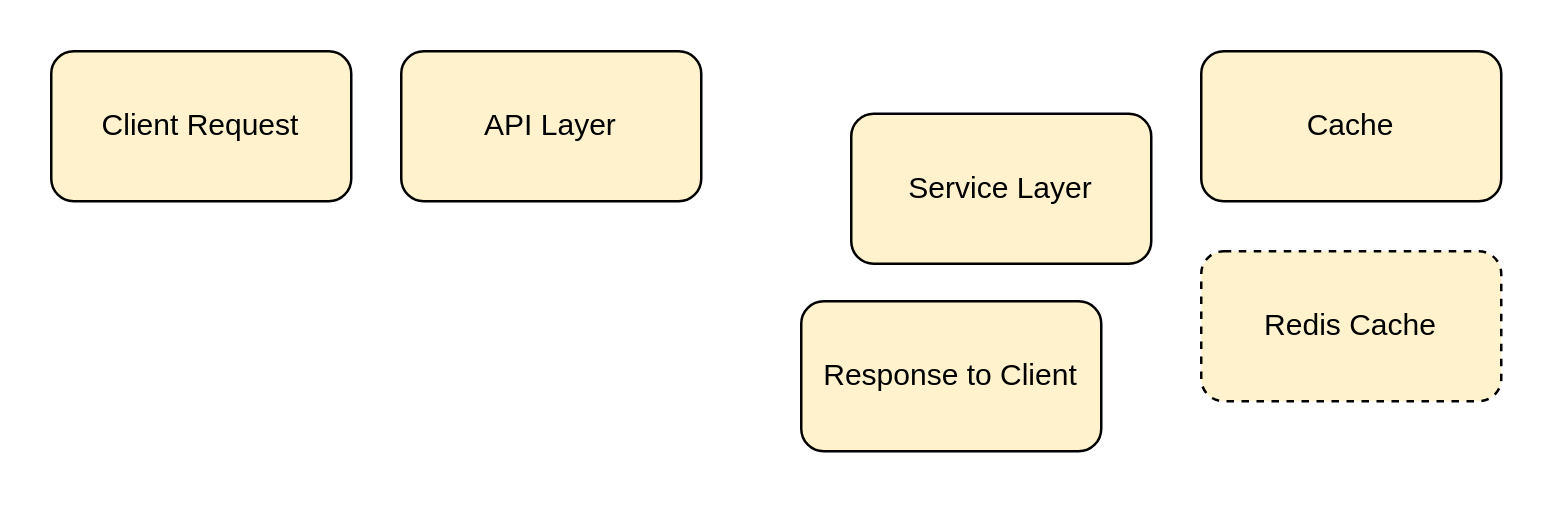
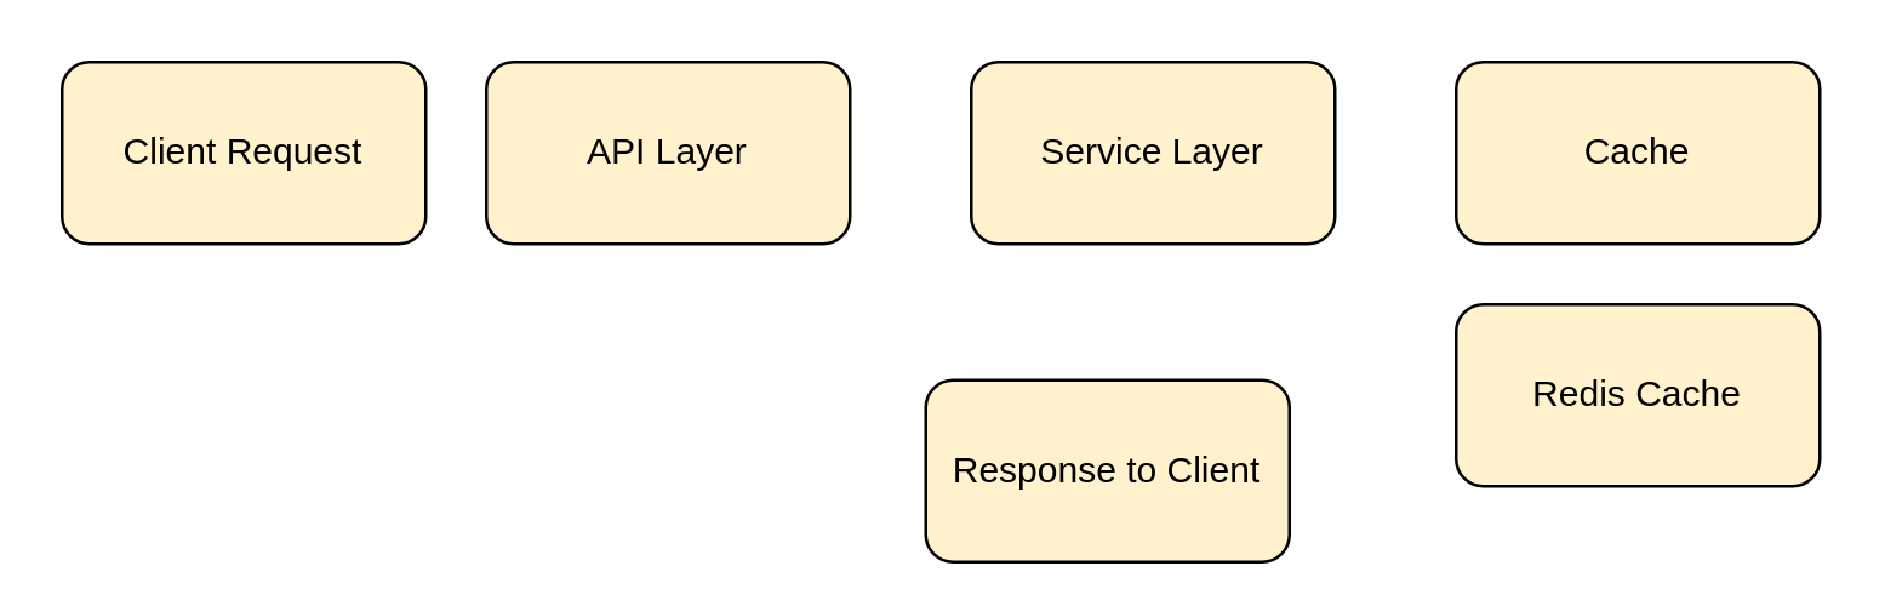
  <mxCell id="0" />
  <mxCell id="1" parent="0" />
  <mxCell id="2" value="Client Request" style="rounded=1;whiteSpace=wrap;html=1;strokeWidth=1;fillColor=#FFF2CC;gradientColor=none;strokeColor=#000000;shadow=0;labelBackgroundColor=none;" parent="1" vertex="1"><mxGeometry x="20" y="20" width="120" height="60" as="geometry" /></mxCell>
  <mxCell id="3" value="API Layer" style="rounded=1;whiteSpace=wrap;html=1;strokeWidth=1;fillColor=#FFF2CC;gradientColor=none;strokeColor=#000000;shadow=0;labelBackgroundColor=none;" parent="1" vertex="1"><mxGeometry x="160" y="20" width="120" height="60" as="geometry" /></mxCell>
- <mxCell id="4" value="Service Layer" style="rounded=1;whiteSpace=wrap;html=1;strokeWidth=1;fillColor=#FFF2CC;gradientColor=none;strokeColor=#000000;shadow=0;labelBackgroundColor=none;" parent="1" vertex="1"><mxGeometry x="340" y="45" width="120" height="60" as="geometry" /></mxCell>
+ <mxCell id="4" value="Service Layer" style="rounded=1;whiteSpace=wrap;html=1;strokeWidth=1;fillColor=#FFF2CC;gradientColor=none;strokeColor=#000000;shadow=0;labelBackgroundColor=none;" parent="1" vertex="1"><mxGeometry x="320" y="20" width="120" height="60" as="geometry" /></mxCell>
  <mxCell id="5" value="Cache" style="rounded=1;whiteSpace=wrap;html=1;strokeWidth=1;fillColor=#FFF2CC;gradientColor=none;strokeColor=#000000;shadow=0;labelBackgroundColor=none;" parent="1" vertex="1"><mxGeometry x="480" y="20" width="120" height="60" as="geometry" /></mxCell>
- <mxCell id="6" value="Redis Cache" style="rounded=1;whiteSpace=wrap;html=1;strokeWidth=1;fillColor=#FFF2CC;gradientColor=none;strokeColor=#000000;shadow=0;labelBackgroundColor=none;dashed=1;" parent="1" vertex="1"><mxGeometry x="480" y="100" width="120" height="60" as="geometry" /></mxCell>
- <mxCell id="7" value="Response to Client" style="rounded=1;whiteSpace=wrap;html=1;strokeWidth=1;fillColor=#FFF2CC;gradientColor=none;strokeColor=#000000;shadow=0;labelBackgroundColor=none;" parent="1" vertex="1"><mxGeometry x="320" y="120" width="120" height="60" as="geometry" /></mxCell>
+ <mxCell id="6" value="Redis Cache" style="rounded=1;whiteSpace=wrap;html=1;strokeWidth=1;fillColor=#FFF2CC;gradientColor=none;strokeColor=#000000;shadow=0;labelBackgroundColor=none;" parent="1" vertex="1"><mxGeometry x="480" y="100" width="120" height="60" as="geometry" /></mxCell>
+ <mxCell id="7" value="Response to Client" style="rounded=1;whiteSpace=wrap;html=1;strokeWidth=1;fillColor=#FFF2CC;gradientColor=none;strokeColor=#000000;shadow=0;labelBackgroundColor=none;" parent="1" vertex="1"><mxGeometry x="305" y="125" width="120" height="60" as="geometry" /></mxCell>
